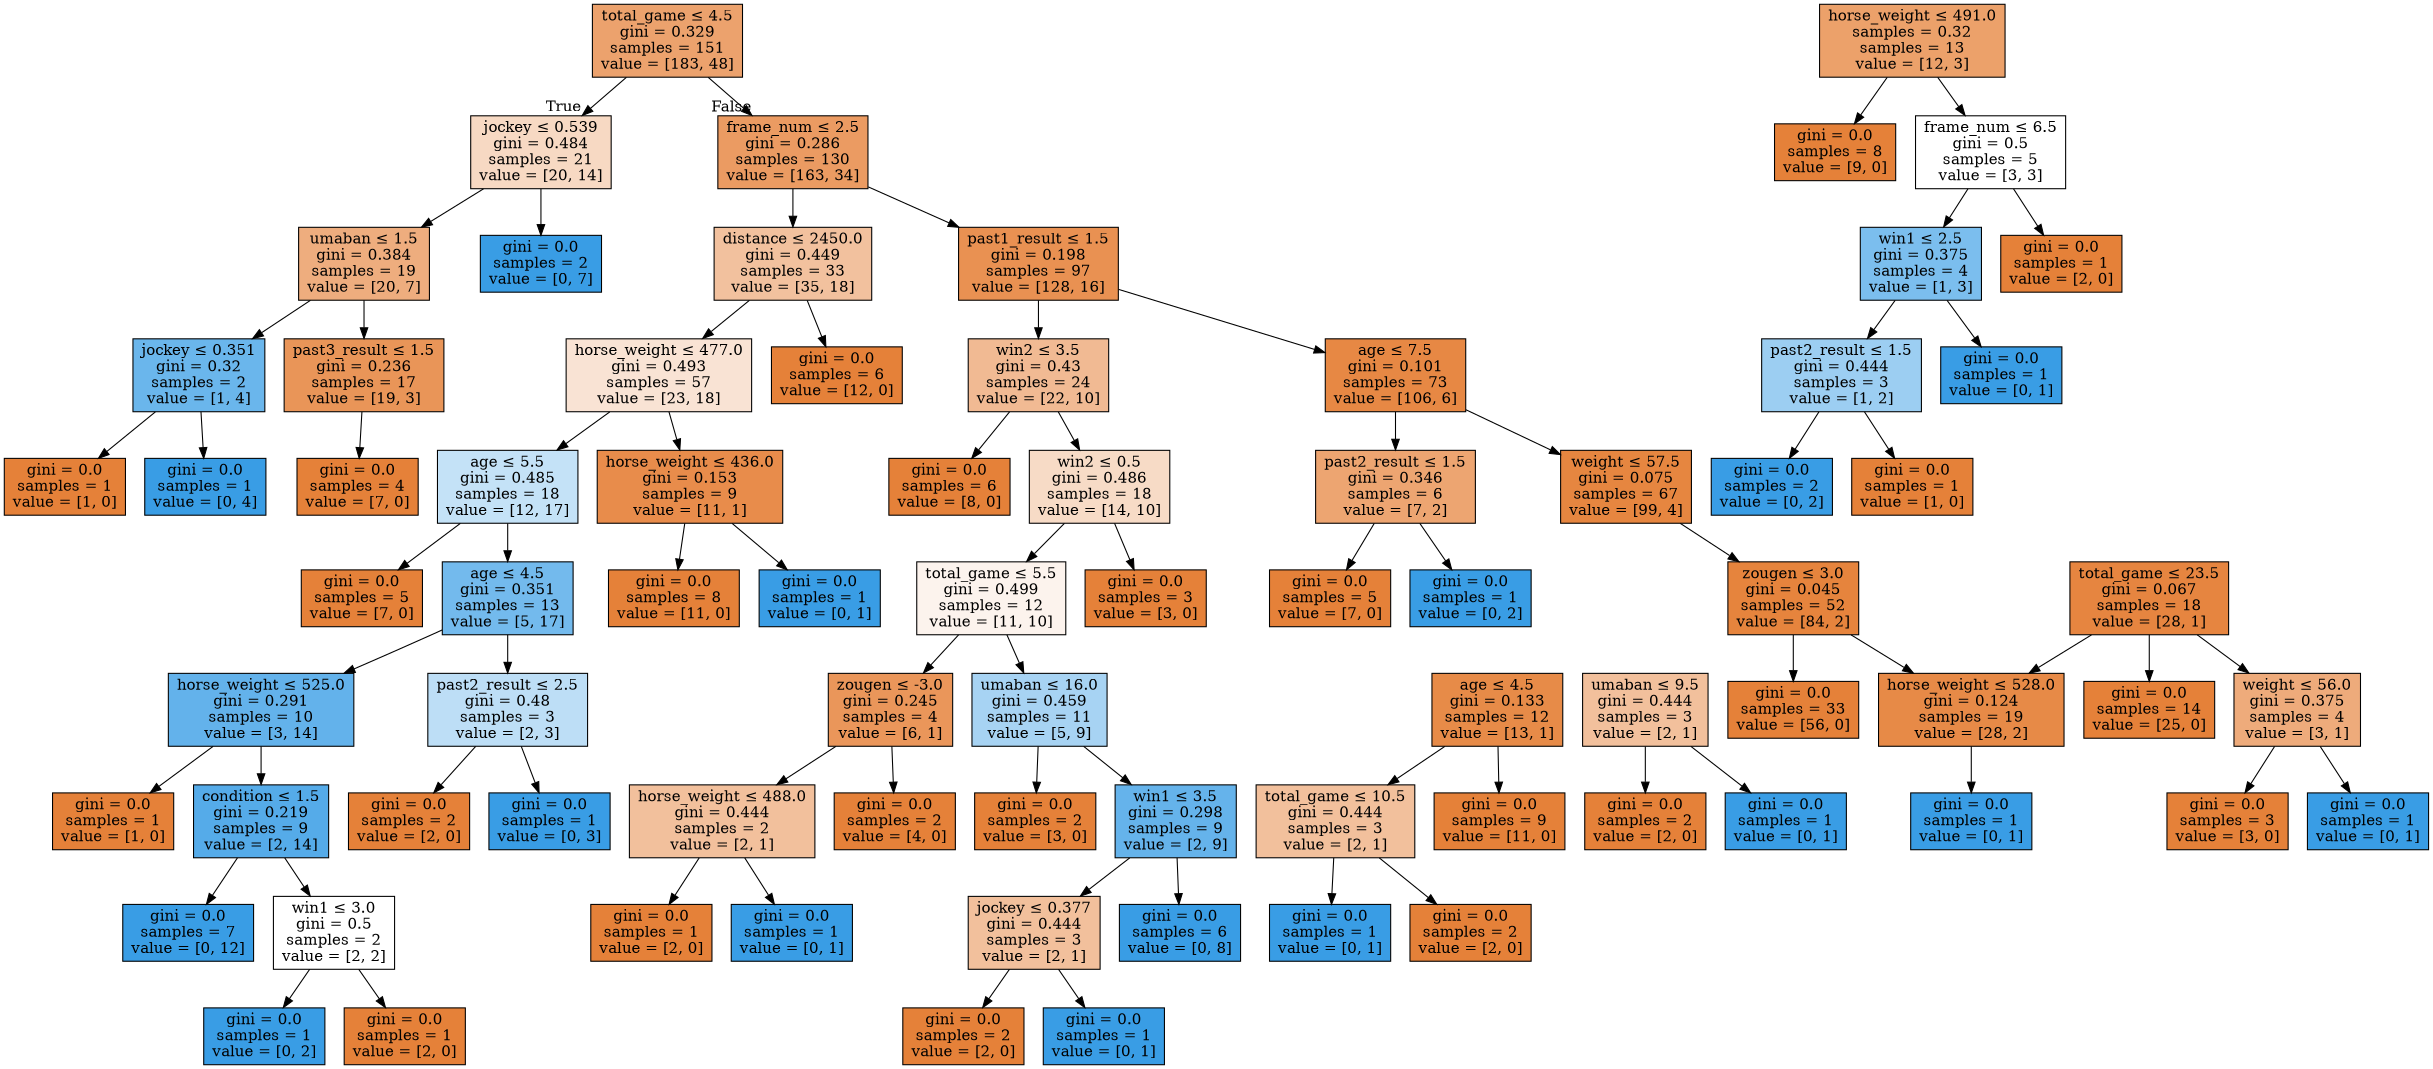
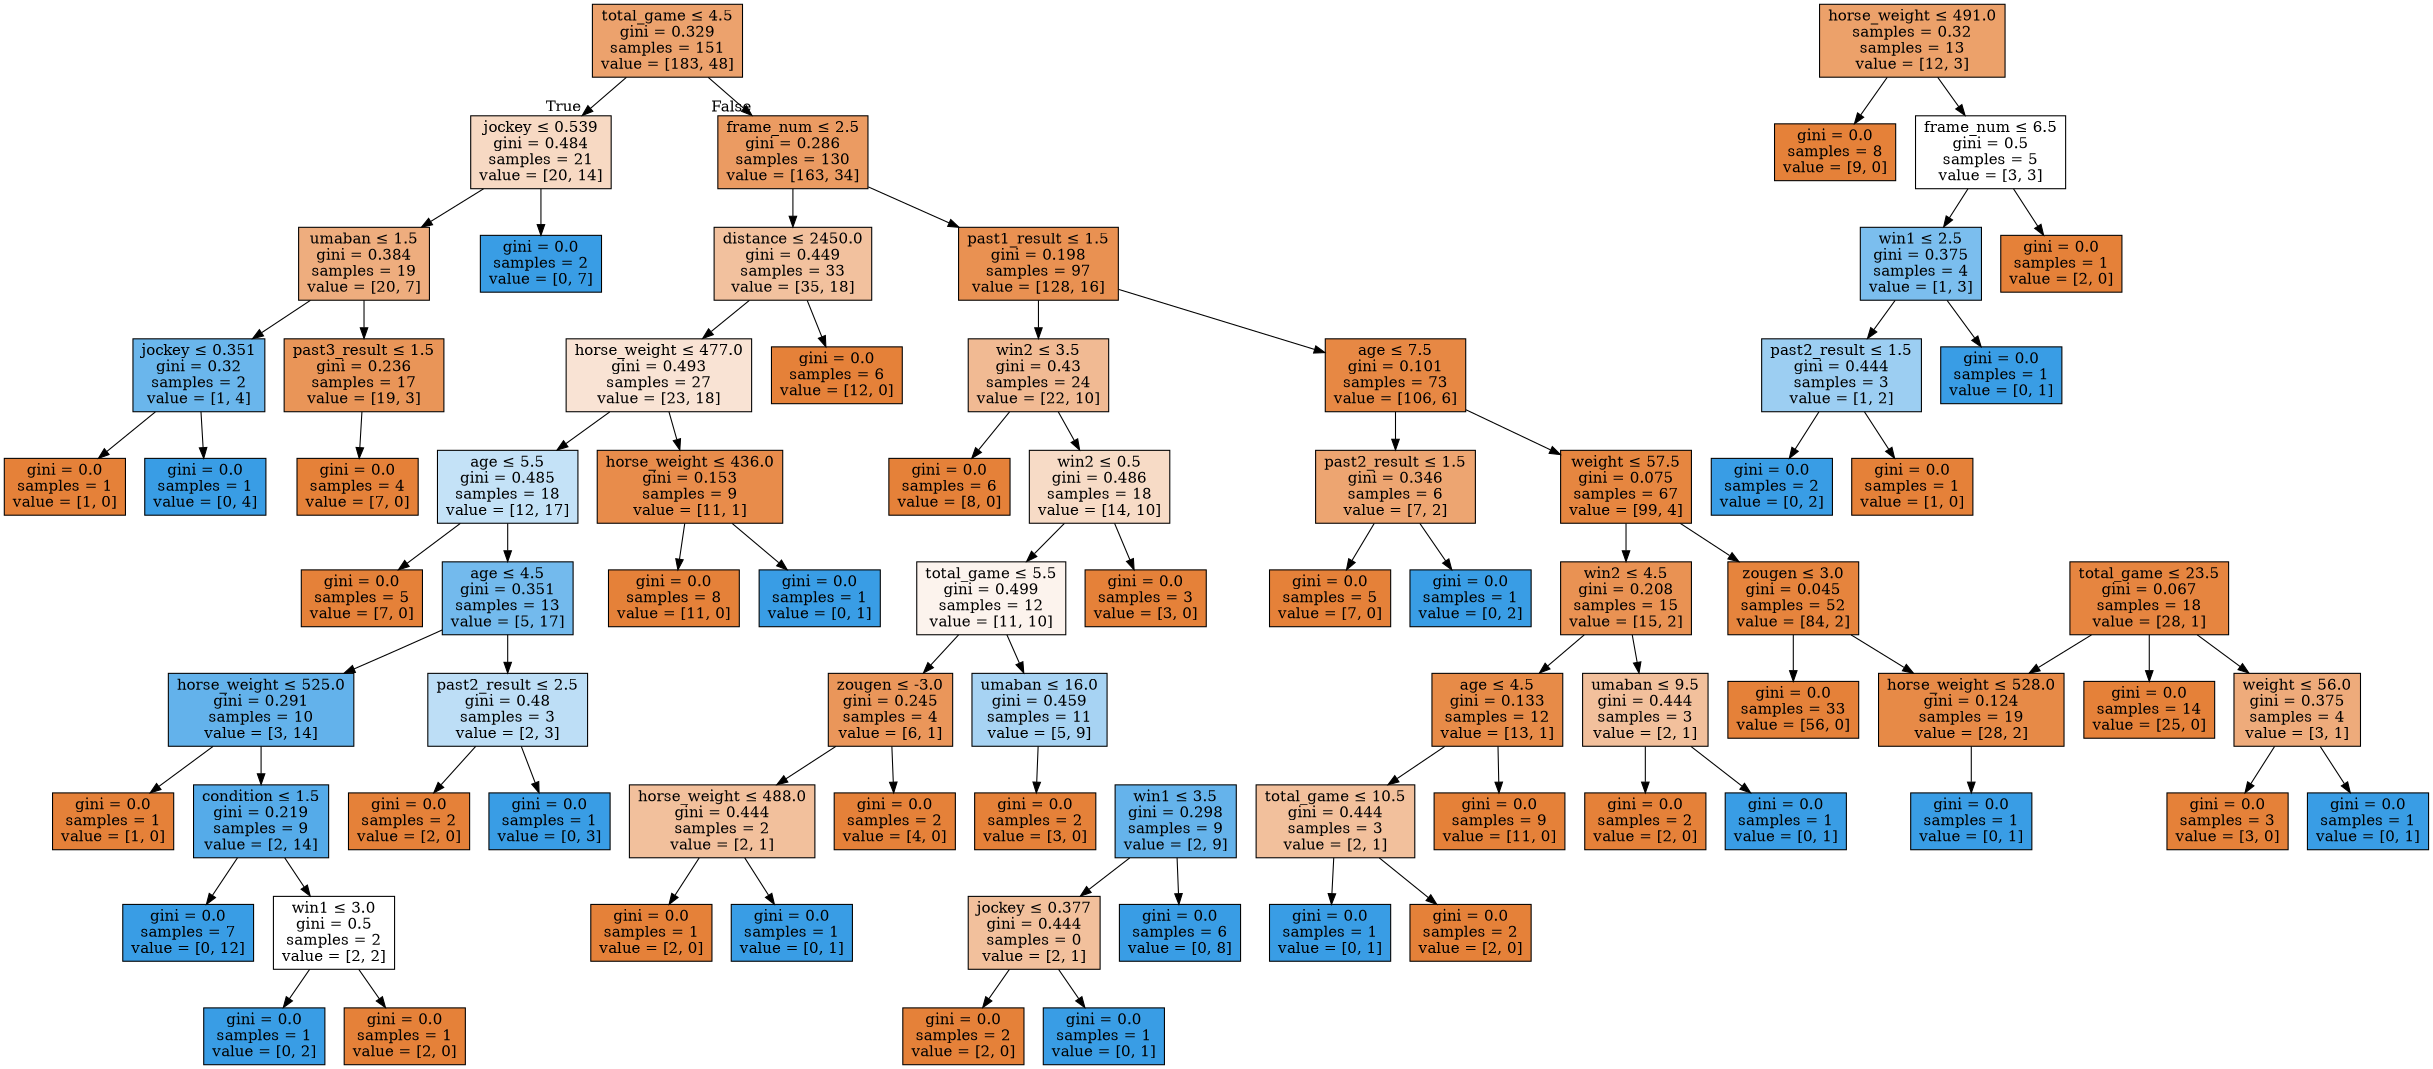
  digraph {
    node [color=black fillcolor="#e58139ff" shape=box style=filled]
    n1 [fillcolor="#e58139bc" label=<total_game &le; 4.5<br/>gini = 0.329<br/>samples = 151<br/>value = [183, 48]>]
    n2 [fillcolor="#e581394d" label=<jockey &le; 0.539<br/>gini = 0.484<br/>samples = 21<br/>value = [20, 14]>]
    n3 [fillcolor="#e58139ca" label=<frame_num &le; 2.5<br/>gini = 0.286<br/>samples = 130<br/>value = [163, 34]>]
    n4 [fillcolor="#e58139a6" label=<umaban &le; 1.5<br/>gini = 0.384<br/>samples = 19<br/>value = [20, 7]>]
    n5 [fillcolor="#399de5ff" label=<gini = 0.0<br/>samples = 2<br/>value = [0, 7]>]
    n6 [fillcolor="#e581397c" label=<distance &le; 2450.0<br/>gini = 0.449<br/>samples = 33<br/>value = [35, 18]>]
    n7 [fillcolor="#e58139df" label=<past1_result &le; 1.5<br/>gini = 0.198<br/>samples = 97<br/>value = [128, 16]>]
    n8 [fillcolor="#399de5bf" label=<jockey &le; 0.351<br/>gini = 0.32<br/>samples = 2<br/>value = [1, 4]>]
    n9 [fillcolor="#e58139d7" label=<past3_result &le; 1.5<br/>gini = 0.236<br/>samples = 17<br/>value = [19, 3]>]
    n10 [fillcolor="#399de5ff" label=<gini = 0.0<br/>samples = 1<br/>value = [0, 4]>]
    n11 [label=<gini = 0.0<br/>samples = 1<br/>value = [1, 0]>]
    n12 [label=<gini = 0.0<br/>samples = 4<br/>value = [7, 0]>]
    n13 [fillcolor="#e58139bf" label=<horse_weight &le; 491.0<br/>samples = 0.32<br/>samples = 13<br/>value = [12, 3]>]
    n14 [label=<gini = 0.0<br/>samples = 8<br/>value = [9, 0]>]
    n15 [fillcolor="#e5813900" label=<frame_num &le; 6.5<br/>gini = 0.5<br/>samples = 5<br/>value = [3, 3]>]
    n16 [fillcolor="#399de5aa" label=<win1 &le; 2.5<br/>gini = 0.375<br/>samples = 4<br/>value = [1, 3]>]
    n17 [label=<gini = 0.0<br/>samples = 1<br/>value = [2, 0]>]
    n18 [fillcolor="#399de57f" label=<past2_result &le; 1.5<br/>gini = 0.444<br/>samples = 3<br/>value = [1, 2]>]
    n19 [fillcolor="#399de5ff" label=<gini = 0.0<br/>samples = 1<br/>value = [0, 1]>]
    n20 [fillcolor="#399de5ff" label=<gini = 0.0<br/>samples = 2<br/>value = [0, 2]>]
    n21 [label=<gini = 0.0<br/>samples = 1<br/>value = [1, 0]>]
-   n22 [fillcolor="#e5813937" label=<horse_weight &le; 477.0<br/>gini = 0.493<br/>samples = 57<br/>value = [23, 18]>]
+   n22 [fillcolor="#e5813937" label=<horse_weight &le; 477.0<br/>gini = 0.493<br/>samples = 27<br/>value = [23, 18]>]
    n23 [label=<gini = 0.0<br/>samples = 6<br/>value = [12, 0]>]
    n24 [fillcolor="#e581398b" label=<win2 &le; 3.5<br/>gini = 0.43<br/>samples = 24<br/>value = [22, 10]>]
    n25 [fillcolor="#e58139f1" label=<age &le; 7.5<br/>gini = 0.101<br/>samples = 73<br/>value = [106, 6]>]
    n26 [fillcolor="#e58139e8" label=<horse_weight &le; 436.0<br/>gini = 0.153<br/>samples = 9<br/>value = [11, 1]>]
    n27 [fillcolor="#399de54b" label=<age &le; 5.5<br/>gini = 0.485<br/>samples = 18<br/>value = [12, 17]>]
    n28 [fillcolor="#399de5ff" label=<gini = 0.0<br/>samples = 1<br/>value = [0, 1]>]
    n29 [label=<gini = 0.0<br/>samples = 8<br/>value = [11, 0]>]
    n30 [fillcolor="#399de5b4" label=<age &le; 4.5<br/>gini = 0.351<br/>samples = 13<br/>value = [5, 17]>]
    n31 [label=<gini = 0.0<br/>samples = 5<br/>value = [7, 0]>]
    n32 [fillcolor="#399de5c8" label=<horse_weight &le; 525.0<br/>gini = 0.291<br/>samples = 10<br/>value = [3, 14]>]
    n33 [fillcolor="#399de555" label=<past2_result &le; 2.5<br/>gini = 0.48<br/>samples = 3<br/>value = [2, 3]>]
    n34 [fillcolor="#399de5db" label=<condition &le; 1.5<br/>gini = 0.219<br/>samples = 9<br/>value = [2, 14]>]
    n35 [label=<gini = 0.0<br/>samples = 1<br/>value = [1, 0]>]
    n36 [fillcolor="#399de5ff" label=<gini = 0.0<br/>samples = 1<br/>value = [0, 3]>]
    n37 [label=<gini = 0.0<br/>samples = 2<br/>value = [2, 0]>]
    n38 [fillcolor="#399de5ff" label=<gini = 0.0<br/>samples = 7<br/>value = [0, 12]>]
    n39 [fillcolor="#e5813900" label=<win1 &le; 3.0<br/>gini = 0.5<br/>samples = 2<br/>value = [2, 2]>]
    n40 [fillcolor="#399de5ff" label=<gini = 0.0<br/>samples = 1<br/>value = [0, 2]>]
    n41 [label=<gini = 0.0<br/>samples = 1<br/>value = [2, 0]>]
    n42 [fillcolor="#e5813949" label=<win2 &le; 0.5<br/>gini = 0.486<br/>samples = 18<br/>value = [14, 10]>]
    n43 [label=<gini = 0.0<br/>samples = 6<br/>value = [8, 0]>]
    n44 [fillcolor="#e58139f5" label=<weight &le; 57.5<br/>gini = 0.075<br/>samples = 67<br/>value = [99, 4]>]
    n45 [fillcolor="#e58139b6" label=<past2_result &le; 1.5<br/>gini = 0.346<br/>samples = 6<br/>value = [7, 2]>]
    n46 [label=<gini = 0.0<br/>samples = 3<br/>value = [3, 0]>]
    n47 [fillcolor="#e5813917" label=<total_game &le; 5.5<br/>gini = 0.499<br/>samples = 12<br/>value = [11, 10]>]
    n48 [fillcolor="#e58139d4" label=<zougen &le; -3.0<br/>gini = 0.245<br/>samples = 4<br/>value = [6, 1]>]
    n49 [fillcolor="#399de571" label=<umaban &le; 16.0<br/>gini = 0.459<br/>samples = 11<br/>value = [5, 9]>]
    n50 [label=<gini = 0.0<br/>samples = 2<br/>value = [4, 0]>]
    n51 [fillcolor="#e581397f" label=<horse_weight &le; 488.0<br/>gini = 0.444<br/>samples = 2<br/>value = [2, 1]>]
    n52 [fillcolor="#399de5c6" label=<win1 &le; 3.5<br/>gini = 0.298<br/>samples = 9<br/>value = [2, 9]>]
    n53 [label=<gini = 0.0<br/>samples = 2<br/>value = [3, 0]>]
    n54 [label=<gini = 0.0<br/>samples = 1<br/>value = [2, 0]>]
    n55 [fillcolor="#399de5ff" label=<gini = 0.0<br/>samples = 1<br/>value = [0, 1]>]
-   n56 [fillcolor="#e581397f" label=<jockey &le; 0.377<br/>gini = 0.444<br/>samples = 3<br/>value = [2, 1]>]
+   n56 [fillcolor="#e581397f" label=<jockey &le; 0.377<br/>gini = 0.444<br/>samples = 0<br/>value = [2, 1]>]
    n57 [fillcolor="#399de5ff" label=<gini = 0.0<br/>samples = 6<br/>value = [0, 8]>]
    n58 [label=<gini = 0.0<br/>samples = 2<br/>value = [2, 0]>]
    n59 [fillcolor="#399de5ff" label=<gini = 0.0<br/>samples = 1<br/>value = [0, 1]>]
    n60 [fillcolor="#e58139f9" label=<zougen &le; 3.0<br/>gini = 0.045<br/>samples = 52<br/>value = [84, 2]>]
+   n61 [fillcolor="#e58139dd" label=<win2 &le; 4.5<br/>gini = 0.208<br/>samples = 15<br/>value = [15, 2]>]
    n62 [fillcolor="#399de5ff" label=<gini = 0.0<br/>samples = 1<br/>value = [0, 2]>]
    n63 [label=<gini = 0.0<br/>samples = 5<br/>value = [7, 0]>]
    n64 [label=<gini = 0.0<br/>samples = 33<br/>value = [56, 0]>]
    n65 [fillcolor="#e58139ed" label=<horse_weight &le; 528.0<br/>gini = 0.124<br/>samples = 19<br/>value = [28, 2]>]
    n66 [fillcolor="#e58139eb" label=<age &le; 4.5<br/>gini = 0.133<br/>samples = 12<br/>value = [13, 1]>]
    n67 [fillcolor="#e581397f" label=<umaban &le; 9.5<br/>gini = 0.444<br/>samples = 3<br/>value = [2, 1]>]
    n68 [fillcolor="#399de5ff" label=<gini = 0.0<br/>samples = 1<br/>value = [0, 1]>]
    n69 [fillcolor="#e58139f6" label=<total_game &le; 23.5<br/>gini = 0.067<br/>samples = 18<br/>value = [28, 1]>]
    n70 [label=<gini = 0.0<br/>samples = 14<br/>value = [25, 0]>]
    n71 [fillcolor="#e58139aa" label=<weight &le; 56.0<br/>gini = 0.375<br/>samples = 4<br/>value = [3, 1]>]
    n72 [fillcolor="#399de5ff" label=<gini = 0.0<br/>samples = 1<br/>value = [0, 1]>]
    n73 [label=<gini = 0.0<br/>samples = 3<br/>value = [3, 0]>]
    n74 [fillcolor="#e581397f" label=<total_game &le; 10.5<br/>gini = 0.444<br/>samples = 3<br/>value = [2, 1]>]
    n75 [label=<gini = 0.0<br/>samples = 9<br/>value = [11, 0]>]
    n76 [label=<gini = 0.0<br/>samples = 2<br/>value = [2, 0]>]
    n77 [fillcolor="#399de5ff" label=<gini = 0.0<br/>samples = 1<br/>value = [0, 1]>]
    n78 [fillcolor="#399de5ff" label=<gini = 0.0<br/>samples = 1<br/>value = [0, 1]>]
    n79 [label=<gini = 0.0<br/>samples = 2<br/>value = [2, 0]>]
    n1 -> n2 [headlabel=True labelangle=45 labeldistance=2.5]
    n1 -> n3 [headlabel=False labelangle=-45 labeldistance=2.5]
    n2 -> n4
    n2 -> n5
    n3 -> n6
    n3 -> n7
    n4 -> n8
    n4 -> n9
    n6 -> n22
    n6 -> n23
    n7 -> n24
    n7 -> n25
    n8 -> n10
    n8 -> n11
    n9 -> n12
    n13 -> n14
    n13 -> n15
    n15 -> n16
    n15 -> n17
    n16 -> n18
    n16 -> n19
    n18 -> n20
    n18 -> n21
    n22 -> n26
    n22 -> n27
    n24 -> n42
    n24 -> n43
    n25 -> n44
    n25 -> n45
    n26 -> n28
    n26 -> n29
    n27 -> n30
    n27 -> n31
    n30 -> n32
    n30 -> n33
    n32 -> n34
    n32 -> n35
    n33 -> n36
    n33 -> n37
    n34 -> n38
    n34 -> n39
    n39 -> n40
    n39 -> n41
    n42 -> n46
    n42 -> n47
    n44 -> n60
+   n44 -> n61
    n45 -> n62
    n45 -> n63
    n47 -> n48
    n47 -> n49
    n48 -> n50
    n48 -> n51
-   n49 -> n52
    n49 -> n53
    n51 -> n54
    n51 -> n55
    n52 -> n56
    n52 -> n57
    n56 -> n58
    n56 -> n59
    n60 -> n64
    n60 -> n65
+   n61 -> n66
+   n61 -> n67
    n65 -> n68
    n66 -> n74
    n66 -> n75
    n67 -> n76
    n67 -> n77
    n69 -> n65
    n69 -> n70
    n69 -> n71
    n71 -> n72
    n71 -> n73
    n74 -> n78
    n74 -> n79
  }
